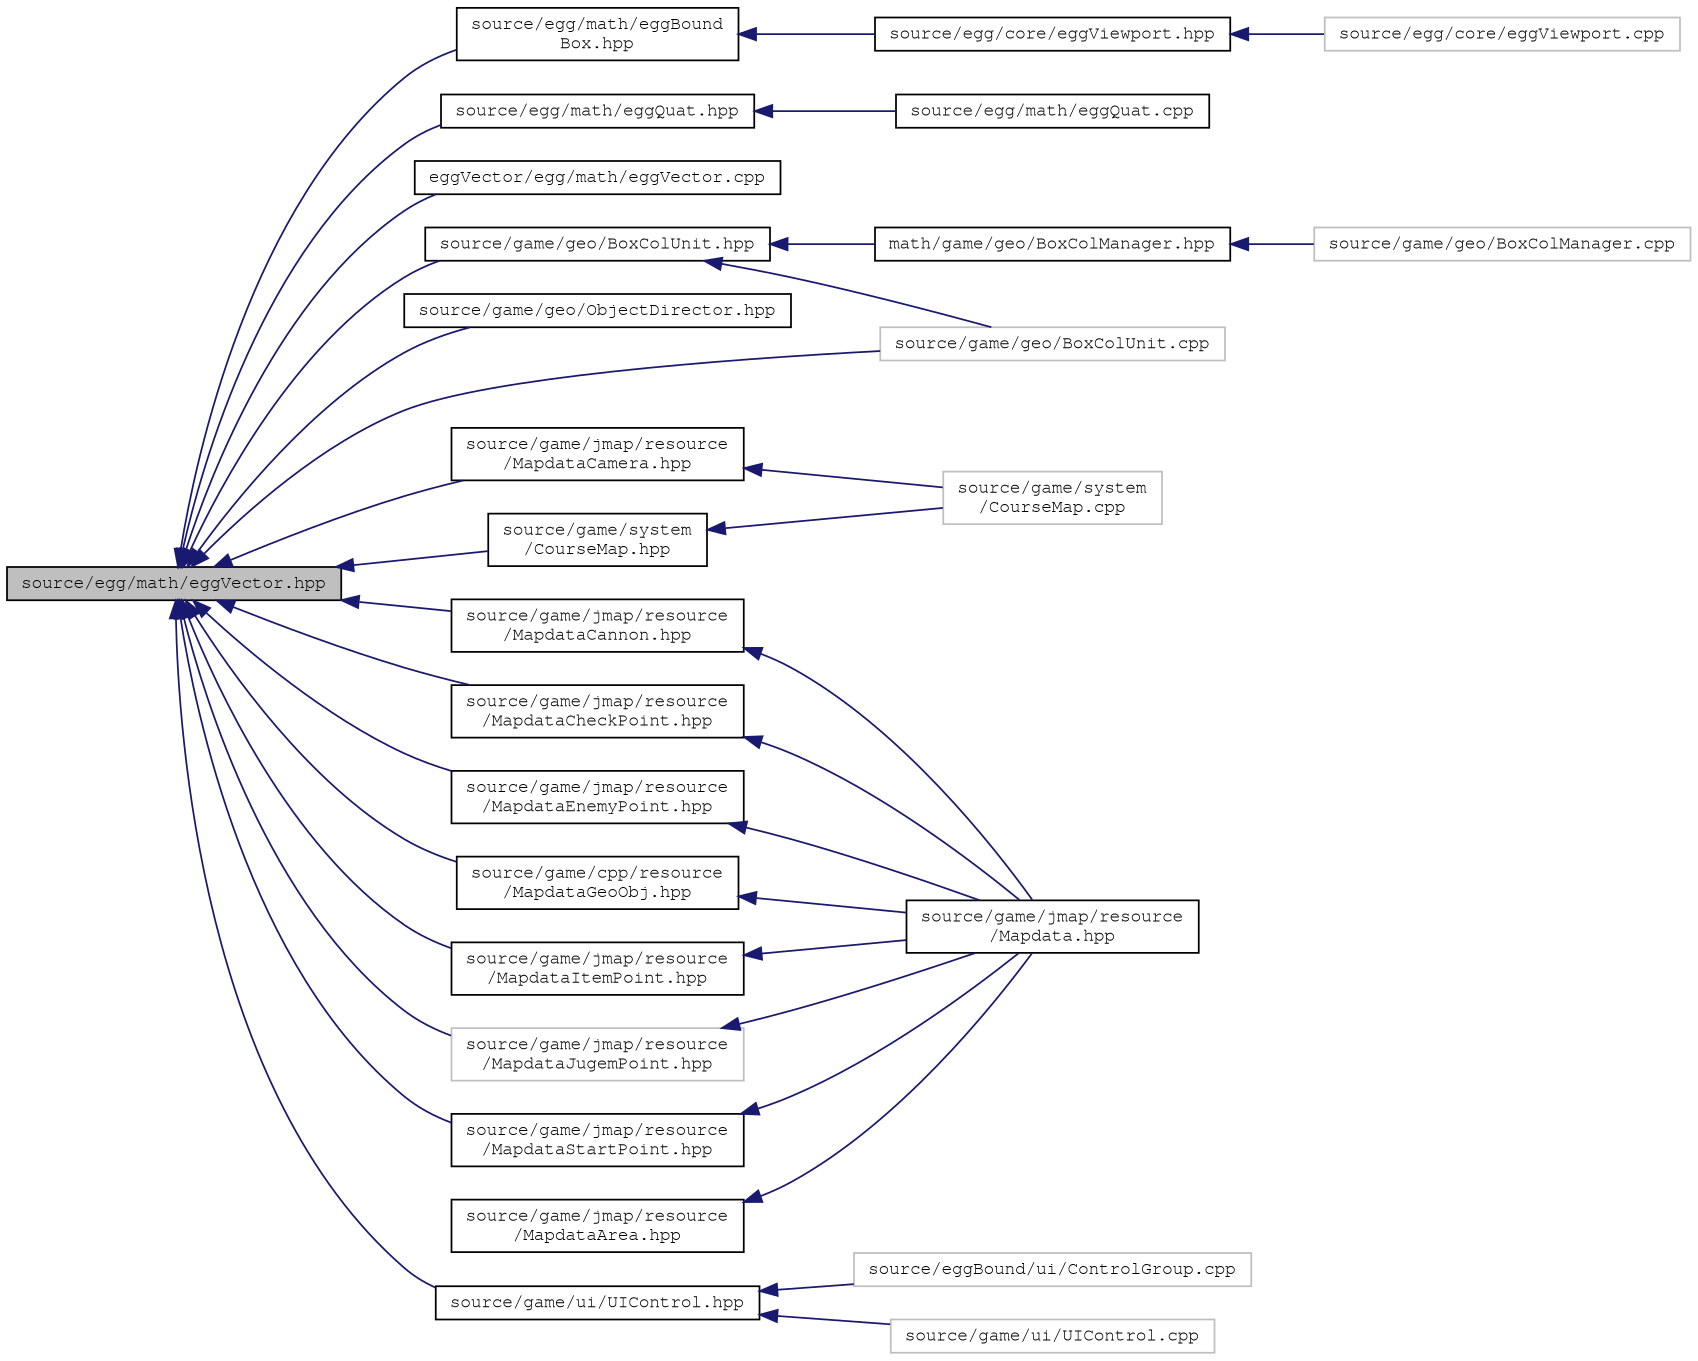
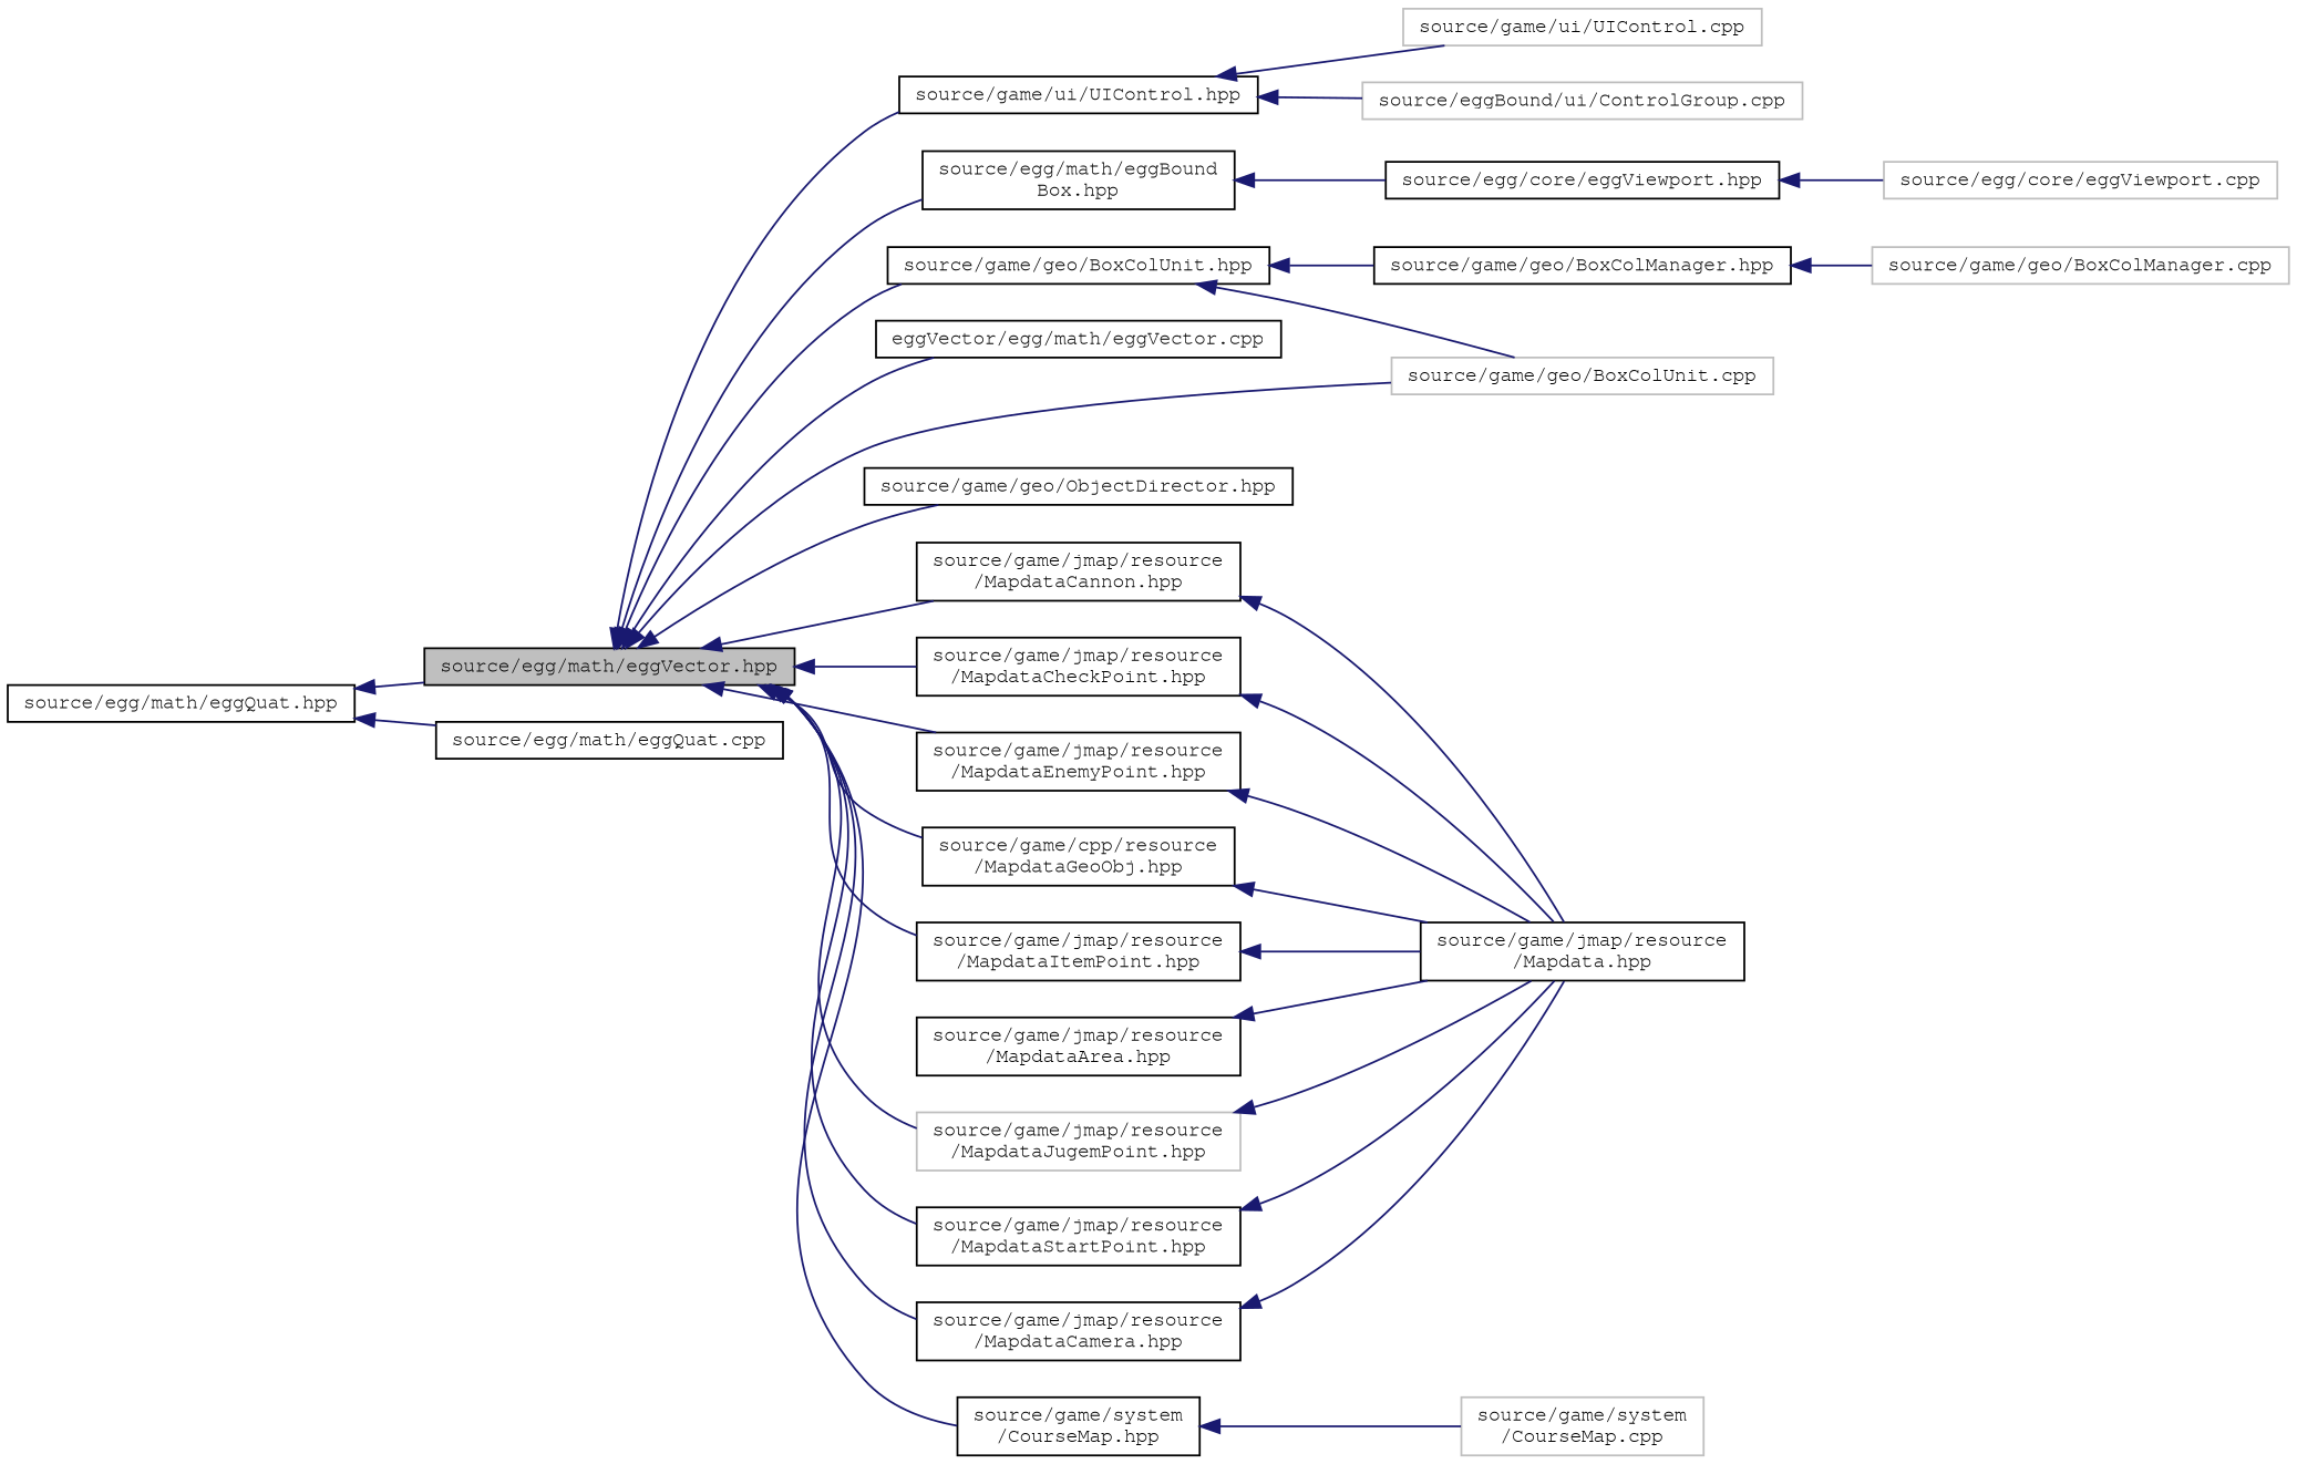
  digraph {
    rankdir=LR
    node [color=black fillcolor=white fontname=FreeMono fontsize=10 shape=record style=filled]
    edge [color=midnightblue dir=back fontname=FreeMono fontsize=10 labelfontname=FreeMono labelfontsize=10 style=solid]
    n1 [fillcolor=grey75 fontcolor=black height=0.2 label="source/egg/math/eggVector.hpp" width=0.4]
    n2 [height=0.2 label="source/egg/math/eggBound\lBox.hpp" width=0.4]
    n3 [height=0.2 label="source/egg/math/eggQuat.hpp" width=0.4]
    n4 [height=0.2 label="eggVector/egg/math/eggVector.cpp" width=0.4]
    n5 [height=0.2 label="source/game/geo/BoxColUnit.hpp" width=0.4]
    n6 [height=0.2 label="source/game/geo/ObjectDirector.hpp" width=0.4]
    n7 [height=0.2 label="source/game/jmap/resource\l/MapdataCamera.hpp" width=0.4]
    n8 [height=0.2 label="source/game/jmap/resource\l/MapdataCannon.hpp" width=0.4]
    n9 [height=0.2 label="source/game/jmap/resource\l/MapdataCheckPoint.hpp" width=0.4]
    n10 [height=0.2 label="source/game/jmap/resource\l/MapdataEnemyPoint.hpp" width=0.4]
    n11 [height=0.2 label="source/game/cpp/resource\l/MapdataGeoObj.hpp" width=0.4]
    n12 [height=0.2 label="source/game/jmap/resource\l/MapdataItemPoint.hpp" width=0.4]
    n13 [color=grey75 height=0.2 label="source/game/jmap/resource\l/MapdataJugemPoint.hpp" width=0.4]
    n14 [height=0.2 label="source/game/jmap/resource\l/MapdataStartPoint.hpp" width=0.4]
    n15 [height=0.2 label="source/game/system\l/CourseMap.hpp" width=0.4]
    n16 [height=0.2 label="source/game/ui/UIControl.hpp" width=0.4]
    n17 [color=grey75 height=0.2 label="source/game/geo/BoxColUnit.cpp" width=0.4]
    n18 [height=0.2 label="source/egg/core/eggViewport.hpp" width=0.4]
    n19 [height=0.2 label="source/egg/math/eggQuat.cpp" width=0.4]
-   n20 [height=0.2 label="math/game/geo/BoxColManager.hpp" width=0.4]
+   n20 [height=0.2 label="source/game/geo/BoxColManager.hpp" width=0.4]
    n21 [height=0.2 label="source/game/jmap/resource\l/MapdataArea.hpp" width=0.4]
    n22 [height=0.2 label="source/game/jmap/resource\l/Mapdata.hpp" width=0.4]
    n23 [color=grey75 height=0.2 label="source/game/system\l/CourseMap.cpp" width=0.4]
    n24 [color=grey75 height=0.2 label="source/eggBound/ui/ControlGroup.cpp" width=0.4]
    n25 [color=grey75 height=0.2 label="source/game/ui/UIControl.cpp" width=0.4]
    n26 [color=grey75 height=0.2 label="source/egg/core/eggViewport.cpp" width=0.4]
    n27 [color=grey75 height=0.2 label="source/game/geo/BoxColManager.cpp" width=0.4]
    n1 -> n2
-   n1 -> n3
+   n3 -> n1
    n1 -> n4
    n1 -> n5
    n1 -> n6
    n1 -> n7
    n1 -> n8
    n1 -> n9
    n1 -> n10
    n1 -> n11
    n1 -> n12
    n1 -> n13
    n1 -> n14
    n1 -> n15
    n1 -> n16
    n1 -> n17
    n2 -> n18
    n3 -> n19
    n5 -> n17
    n5 -> n20
-   n7 -> n23
+   n7 -> n22
    n8 -> n22
    n9 -> n22
    n10 -> n22
    n11 -> n22
    n12 -> n22
    n13 -> n22
    n14 -> n22
    n15 -> n23
    n16 -> n24
    n16 -> n25
    n18 -> n26
    n20 -> n27
    n21 -> n22
  }
